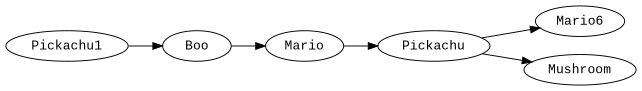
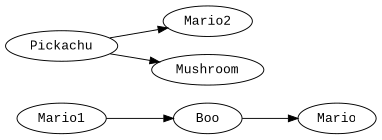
  digraph {
    fontname="Liberation Mono"
    rankdir=LR
    node [fontname="Liberation Mono"]
    edge [fontname="Liberation Mono"]
-   n1 [height=0.25 label=Pickachu1 width=1]
+   n1 [height=0.25 label=Mario1 width=1]
    n2 [height=0.25 label=Boo width=1]
    n3 [height=0.25 label=Mario width=1]
    n4 [height=0.25 label=Pickachu width=1]
-   n5 [height=0.25 label=Mario6 width=1]
+   n5 [height=0.25 label=Mario2 width=1]
    n6 [height=0.25 label=Mushroom width=1]
    n1 -> n2
    n2 -> n3
-   n3 -> n4
    n4 -> n5
    n4 -> n6
  }
